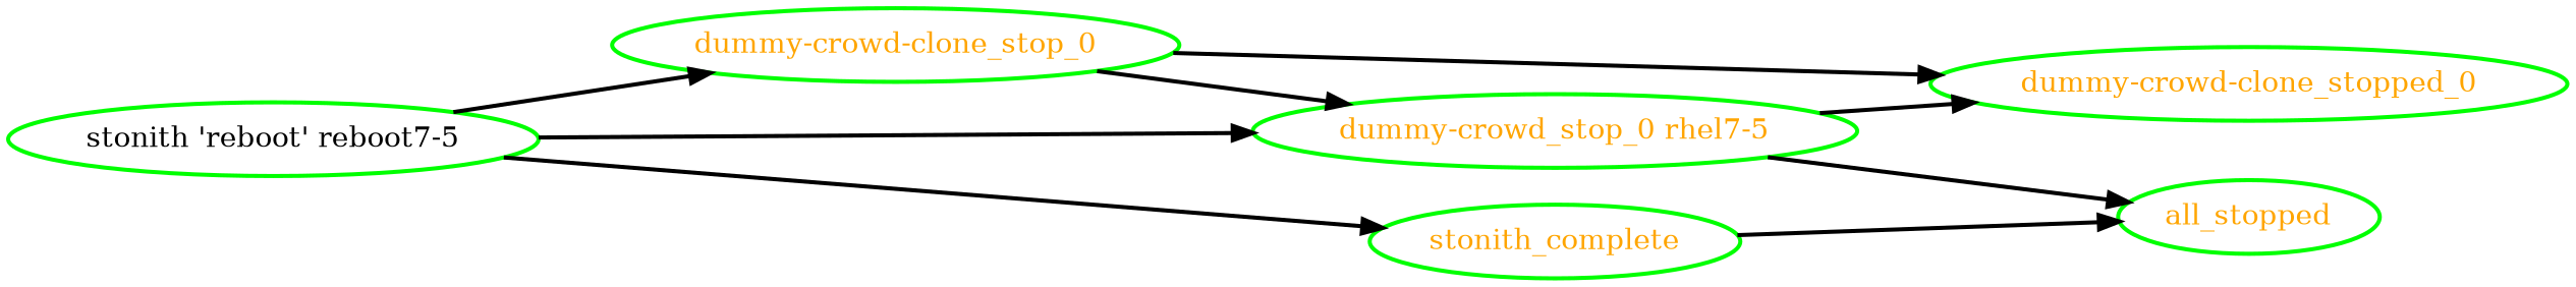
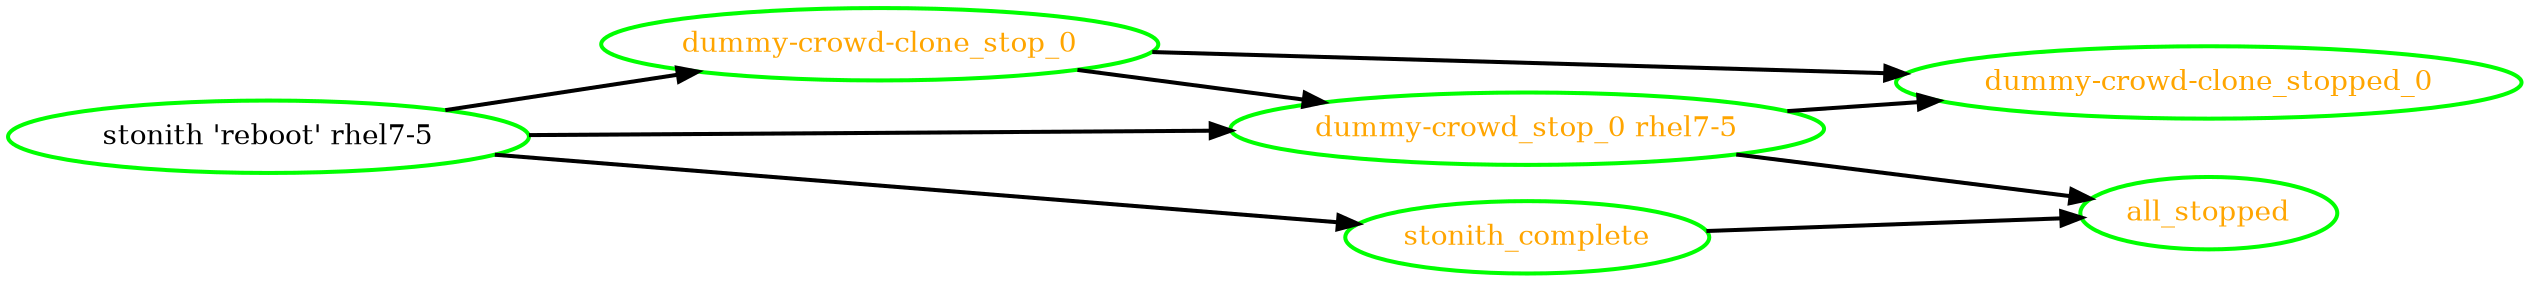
  digraph {
    rankdir=LR
    node [color=green fontcolor=orange style=bold]
    edge [style=bold]
    all_stopped
    "dummy-crowd-clone_stop_0"
    "dummy-crowd-clone_stopped_0"
    "dummy-crowd_stop_0 rhel7-5"
-   "stonith 'reboot' rhel7-5" [fontcolor=black label="stonith 'reboot' reboot7-5"]
+   "stonith 'reboot' rhel7-5" [fontcolor=black]
    stonith_complete
    "dummy-crowd-clone_stop_0" -> "dummy-crowd-clone_stopped_0"
    "dummy-crowd-clone_stop_0" -> "dummy-crowd_stop_0 rhel7-5"
    "dummy-crowd_stop_0 rhel7-5" -> all_stopped
    "dummy-crowd_stop_0 rhel7-5" -> "dummy-crowd-clone_stopped_0"
    "stonith 'reboot' rhel7-5" -> "dummy-crowd-clone_stop_0"
    "stonith 'reboot' rhel7-5" -> "dummy-crowd_stop_0 rhel7-5"
    "stonith 'reboot' rhel7-5" -> stonith_complete
    stonith_complete -> all_stopped
  }
